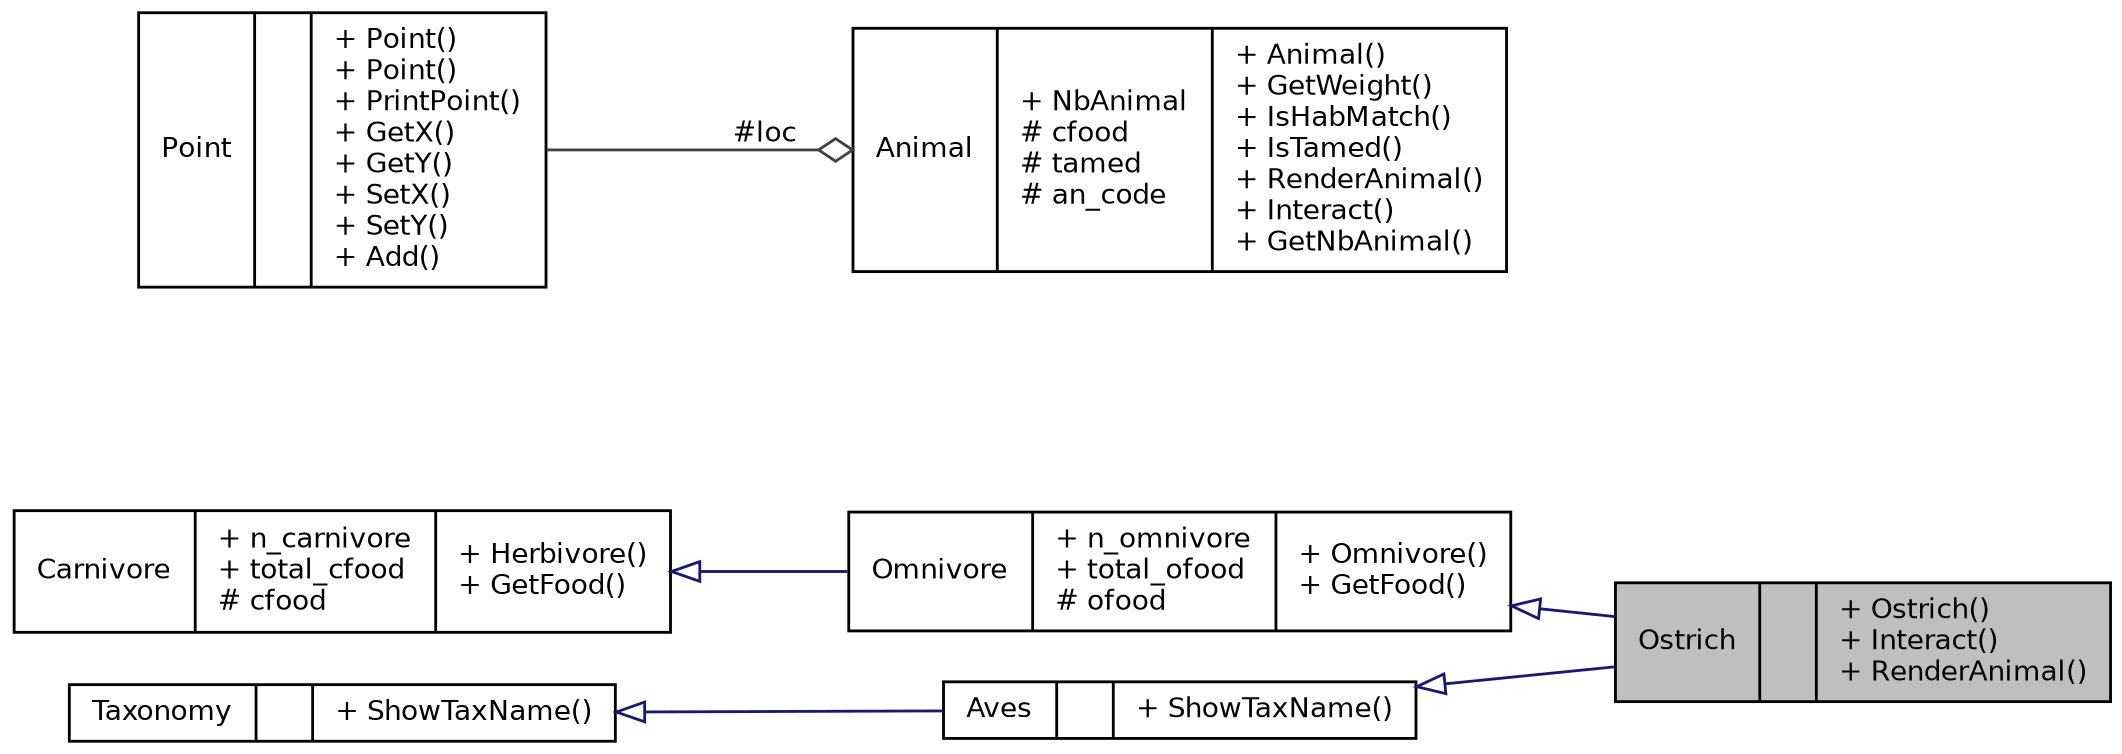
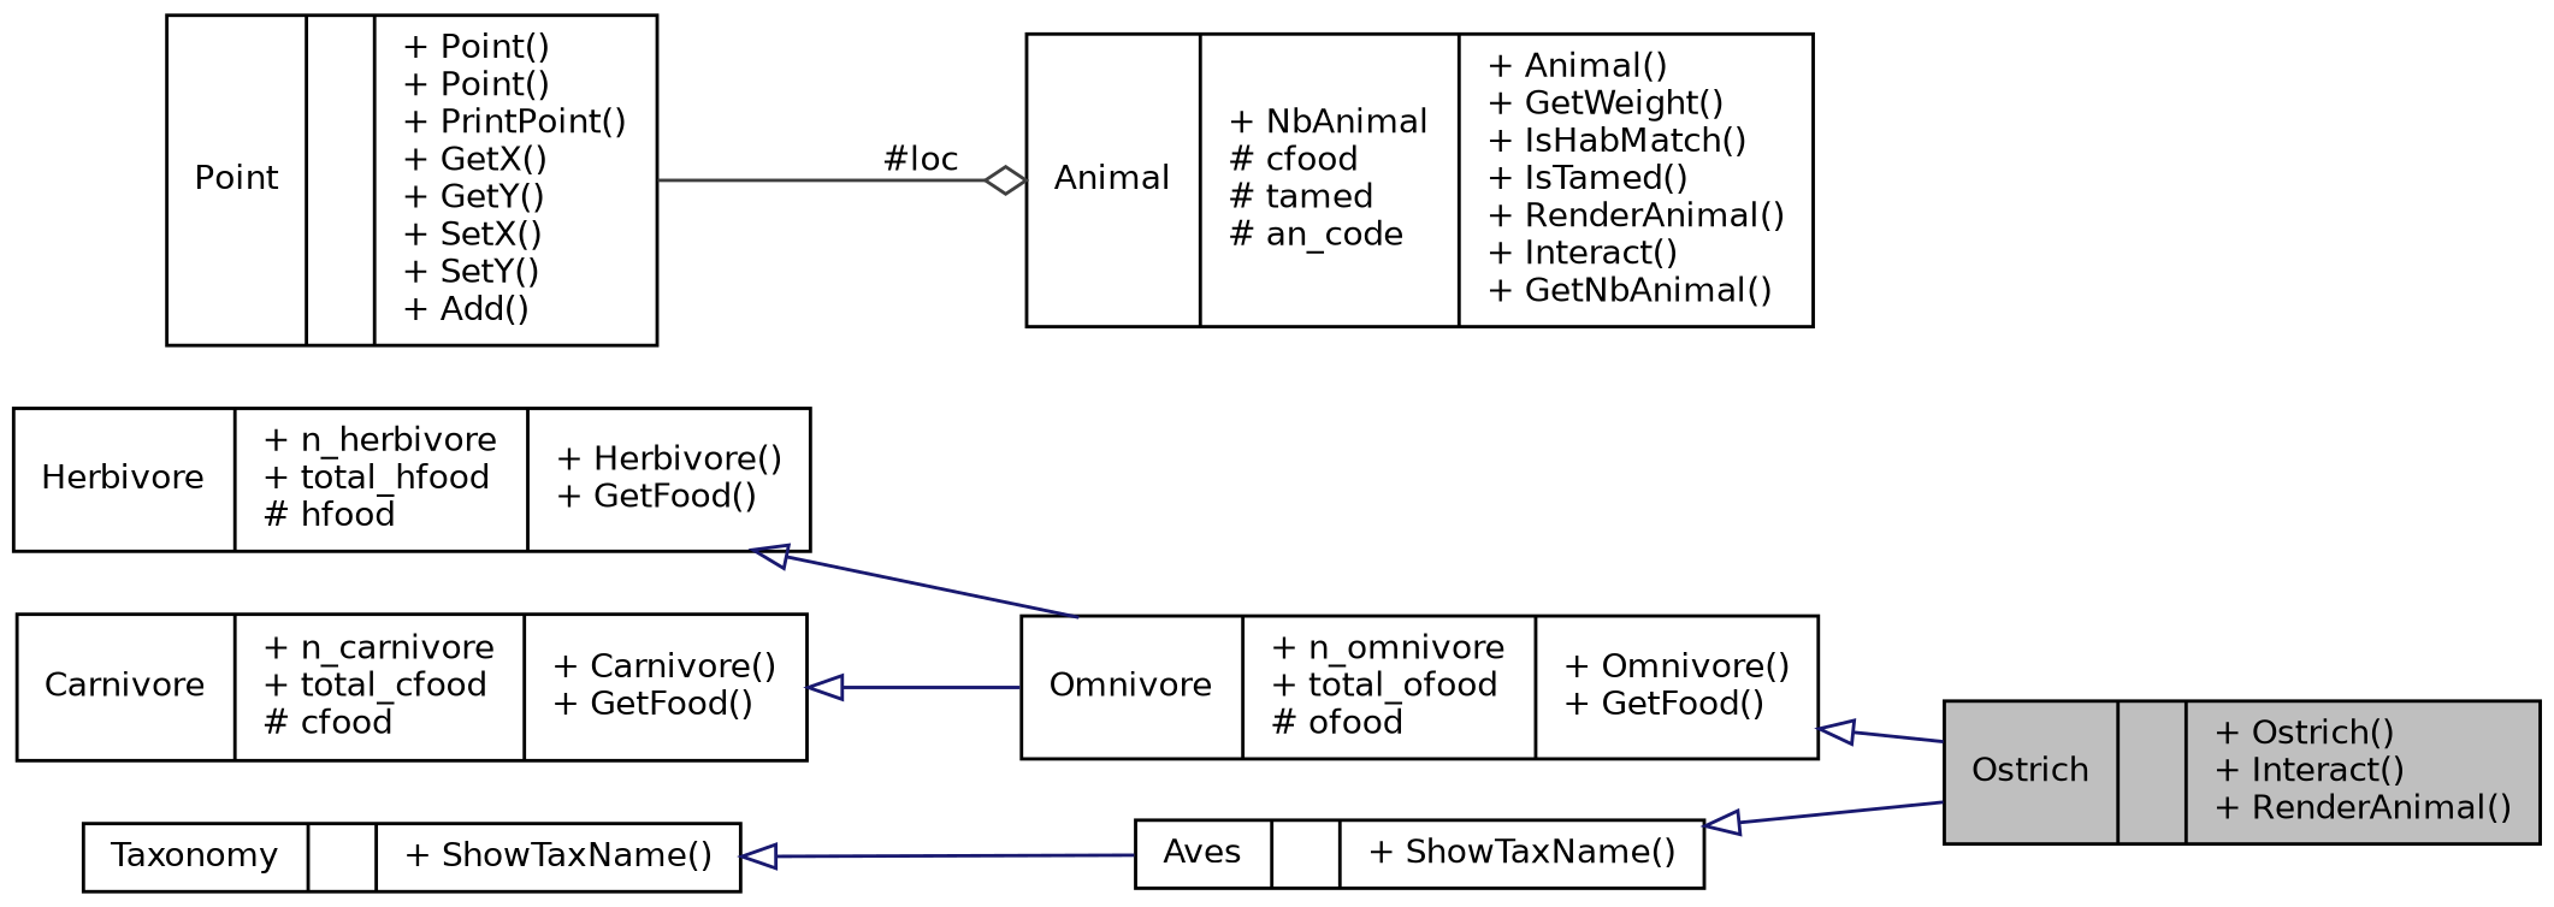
  digraph {
    rankdir=LR
    node [color=black fillcolor=white fontname=Helvetica fontsize=10 shape=record style=filled]
    edge [color=midnightblue fontname=Helvetica fontsize=10 labelfontname=Helvetica labelfontsize=10 style=solid arrowtail=onormal dir=back]
    n1 [fillcolor=grey75 fontcolor=black height=0.2 label="{Ostrich\n||+ Ostrich()\l+ Interact()\l+ RenderAnimal()\l}" width=0.4]
    n2 [height=0.2 label="{Animal\n|+ NbAnimal\l# cfood\l# tamed\l# an_code\l|+ Animal()\l+ GetWeight()\l+ IsHabMatch()\l+ IsTamed()\l+ RenderAnimal()\l+ Interact()\l+ GetNbAnimal()\l}" width=0.4]
    n3 [height=0.2 label="{Point\n||+ Point()\l+ Point()\l+ PrintPoint()\l+ GetX()\l+ GetY()\l+ SetX()\l+ SetY()\l+ Add()\l}" width=0.4]
    n4 [height=0.2 label="{Omnivore\n|+ n_omnivore\l+ total_ofood\l# ofood\l|+ Omnivore()\l+ GetFood()\l}" width=0.4]
-   n6 [height=0.2 label="{Carnivore\n|+ n_carnivore\l+ total_cfood\l# cfood\l|+ Herbivore()\l+ GetFood()\l}" width=0.4]
+   n5 [height=0.2 label="{Herbivore\n|+ n_herbivore\l+ total_hfood\l# hfood\l|+ Herbivore()\l+ GetFood()\l}" width=0.4]
+   n6 [height=0.2 label="{Carnivore\n|+ n_carnivore\l+ total_cfood\l# cfood\l|+ Carnivore()\l+ GetFood()\l}" width=0.4]
    n7 [height=0.2 label="{Aves\n||+ ShowTaxName()\l}" width=0.4]
    n8 [height=0.2 label="{Taxonomy\n||+ ShowTaxName()\l}" width=0.4]
    n3 -> n2 [arrowhead=odiamond color=grey25 label=" #loc" arrowtail="" dir=""]
    n4 -> n1
+   n5 -> n4
    n6 -> n4
    n7 -> n1
    n8 -> n7
  }
